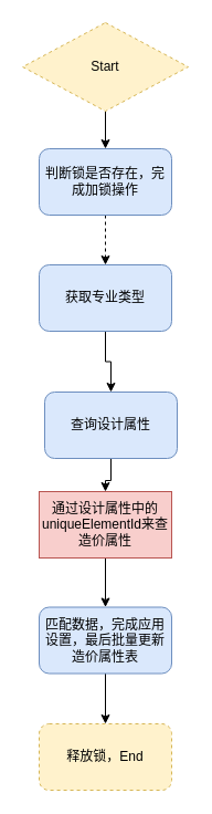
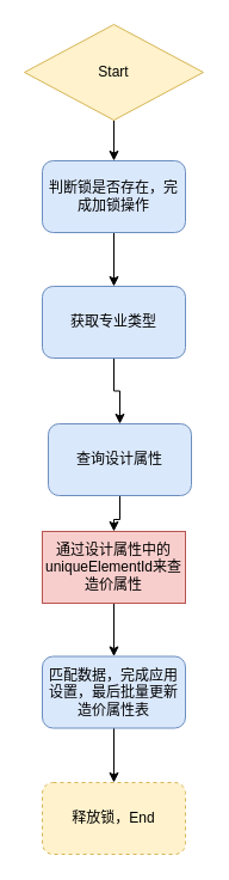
  <mxCell id="0" />
  <mxCell id="1" parent="0" />
  <mxCell id="2" style="edgeStyle=orthogonalEdgeStyle;rounded=0;orthogonalLoop=1;jettySize=auto;html=1;entryX=0.5;entryY=0;entryDx=0;entryDy=0;" edge="1" parent="1" source="3" target="5"><mxGeometry relative="1" as="geometry"><mxPoint x="95" y="144" as="targetPoint" /></mxGeometry></mxCell>
- <mxCell id="3" value="Start" style="rhombus;whiteSpace=wrap;html=1;fillColor=#fff2cc;strokeColor=#d6b656;dashed=1;" vertex="1" parent="1"><mxGeometry x="20" y="20" width="150" height="80" as="geometry" /></mxCell>
- <mxCell id="4" style="edgeStyle=orthogonalEdgeStyle;rounded=0;orthogonalLoop=1;jettySize=auto;html=1;entryX=0.5;entryY=0;entryDx=0;entryDy=0;dashed=1;" edge="1" parent="1" source="5" target="7"><mxGeometry relative="1" as="geometry" /></mxCell>
+ <mxCell id="3" value="Start" style="rhombus;whiteSpace=wrap;html=1;fillColor=#fff2cc;strokeColor=#d6b656;" vertex="1" parent="1"><mxGeometry x="20" y="20" width="150" height="80" as="geometry" /></mxCell>
+ <mxCell id="4" style="edgeStyle=orthogonalEdgeStyle;rounded=0;orthogonalLoop=1;jettySize=auto;html=1;entryX=0.5;entryY=0;entryDx=0;entryDy=0;" edge="1" parent="1" source="5" target="7"><mxGeometry relative="1" as="geometry" /></mxCell>
  <mxCell id="5" value="判断锁是否存在，完成加锁操作" style="rounded=1;whiteSpace=wrap;html=1;fillColor=#dae8fc;strokeColor=#6c8ebf;" vertex="1" parent="1"><mxGeometry x="35" y="134" width="120" height="60" as="geometry" /></mxCell>
  <mxCell id="6" style="edgeStyle=orthogonalEdgeStyle;rounded=0;orthogonalLoop=1;jettySize=auto;html=1;entryX=0.5;entryY=0;entryDx=0;entryDy=0;" edge="1" parent="1" source="7" target="9"><mxGeometry relative="1" as="geometry"><mxPoint x="95" y="354" as="targetPoint" /></mxGeometry></mxCell>
  <mxCell id="7" value="获取专业类型" style="rounded=1;whiteSpace=wrap;html=1;fillColor=#dae8fc;strokeColor=#6c8ebf;" vertex="1" parent="1"><mxGeometry x="35" y="239" width="120" height="60" as="geometry" /></mxCell>
  <mxCell id="8" style="edgeStyle=orthogonalEdgeStyle;rounded=0;orthogonalLoop=1;jettySize=auto;html=1;entryX=0.5;entryY=0;entryDx=0;entryDy=0;" edge="1" parent="1" source="9" target="11"><mxGeometry relative="1" as="geometry" /></mxCell>
  <mxCell id="9" value="查询设计属性" style="rounded=1;whiteSpace=wrap;html=1;fillColor=#dae8fc;strokeColor=#6c8ebf;" vertex="1" parent="1"><mxGeometry x="40" y="354" width="120" height="60" as="geometry" /></mxCell>
  <mxCell id="10" style="edgeStyle=orthogonalEdgeStyle;rounded=0;orthogonalLoop=1;jettySize=auto;html=1;entryX=0.5;entryY=0;entryDx=0;entryDy=0;" edge="1" parent="1" source="11" target="13"><mxGeometry relative="1" as="geometry"><mxPoint x="95" y="544" as="targetPoint" /></mxGeometry></mxCell>
  <mxCell id="11" value="通过设计属性中的uniqueElementId来查造价属性" style="whiteSpace=wrap;html=1;fillColor=#f8cecc;strokeColor=#b85450;rounded=0;" vertex="1" parent="1"><mxGeometry x="35" y="444" width="120" height="60" as="geometry" /></mxCell>
  <mxCell id="12" style="edgeStyle=orthogonalEdgeStyle;rounded=0;orthogonalLoop=1;jettySize=auto;html=1;entryX=0.5;entryY=0;entryDx=0;entryDy=0;" edge="1" parent="1" source="13" target="14"><mxGeometry relative="1" as="geometry"><mxPoint x="95" y="644" as="targetPoint" /></mxGeometry></mxCell>
  <mxCell id="13" value="匹配数据，完成应用设置，最后批量更新造价属性表" style="rounded=1;whiteSpace=wrap;html=1;fillColor=#dae8fc;strokeColor=#6c8ebf;" vertex="1" parent="1"><mxGeometry x="35" y="548.5" width="120" height="60" as="geometry" /></mxCell>
  <mxCell id="14" value="释放锁，End" style="rounded=1;whiteSpace=wrap;html=1;fillColor=#fff2cc;strokeColor=#d6b656;dashed=1;" vertex="1" parent="1"><mxGeometry x="35" y="654" width="120" height="60" as="geometry" /></mxCell>
